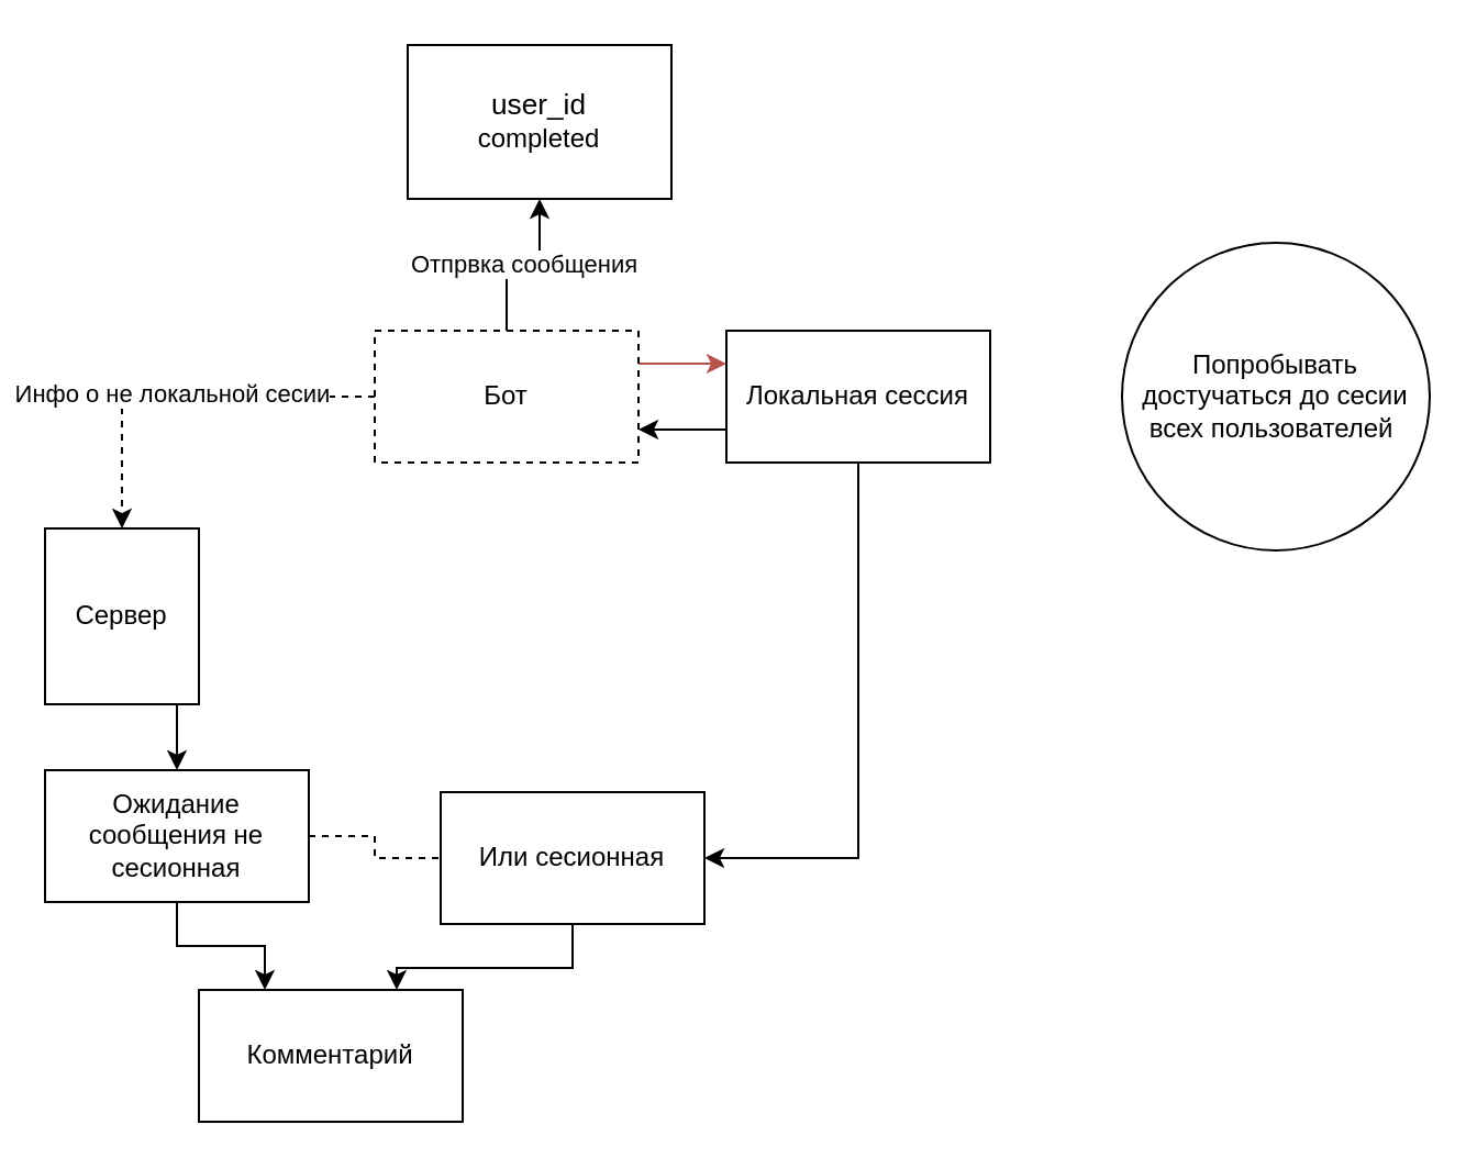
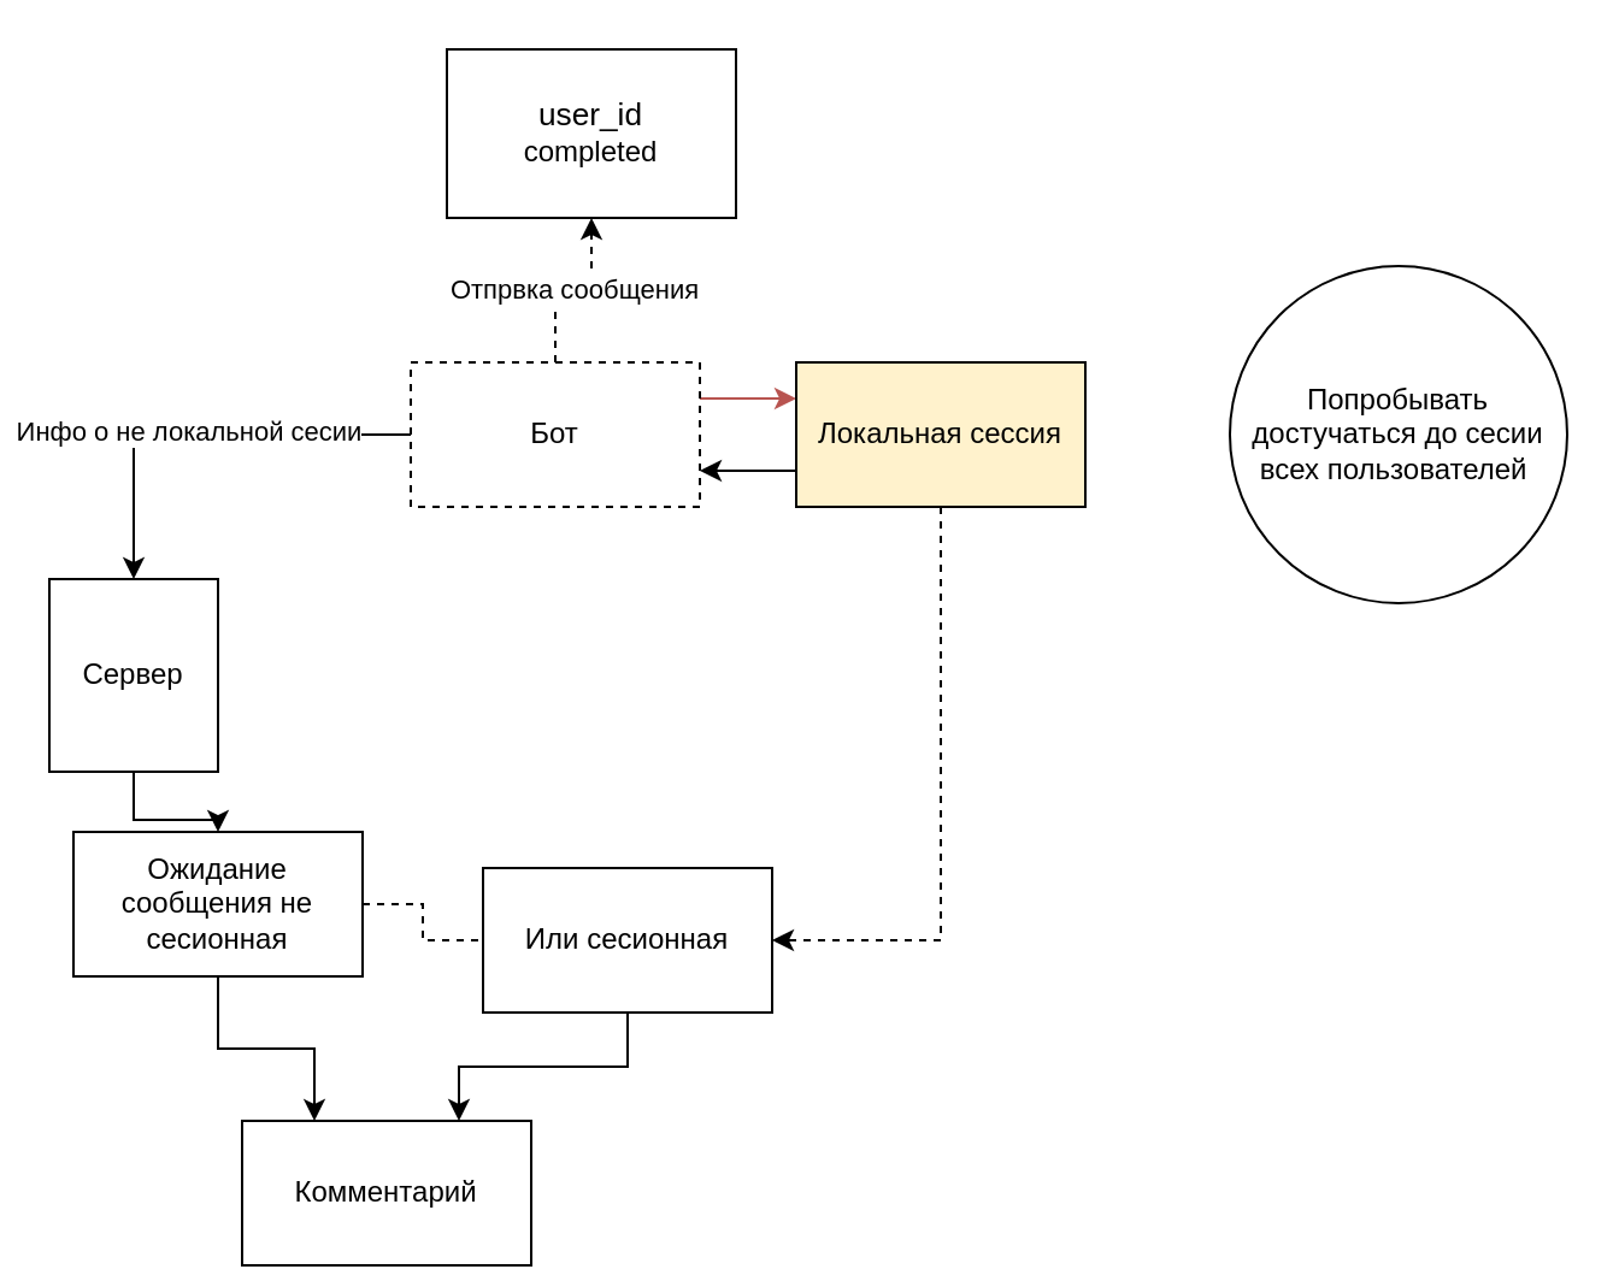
  <mxCell id="0" />
  <mxCell id="1" parent="0" />
- <mxCell id="2" value="Отпрвка сообщения" style="edgeStyle=orthogonalEdgeStyle;rounded=0;orthogonalLoop=1;jettySize=auto;html=1;exitX=0.5;exitY=0;exitDx=0;exitDy=0;entryX=0.5;entryY=1;entryDx=0;entryDy=0;" edge="1" parent="1" source="6" target="7"><mxGeometry relative="1" as="geometry" /></mxCell>
- <mxCell id="3" style="edgeStyle=orthogonalEdgeStyle;rounded=0;orthogonalLoop=1;jettySize=auto;html=1;exitX=0;exitY=0.5;exitDx=0;exitDy=0;dashed=1;" edge="1" parent="1" source="6" target="9"><mxGeometry relative="1" as="geometry" /></mxCell>
+ <mxCell id="2" value="Отпрвка сообщения" style="edgeStyle=orthogonalEdgeStyle;rounded=0;orthogonalLoop=1;jettySize=auto;html=1;exitX=0.5;exitY=0;exitDx=0;exitDy=0;entryX=0.5;entryY=1;entryDx=0;entryDy=0;dashed=1;" edge="1" parent="1" source="6" target="7"><mxGeometry relative="1" as="geometry" /></mxCell>
+ <mxCell id="3" style="edgeStyle=orthogonalEdgeStyle;rounded=0;orthogonalLoop=1;jettySize=auto;html=1;exitX=0;exitY=0.5;exitDx=0;exitDy=0;" edge="1" parent="1" source="6" target="9"><mxGeometry relative="1" as="geometry" /></mxCell>
  <mxCell id="4" value="Инфо о не локальной сесии" style="edgeLabel;html=1;align=center;verticalAlign=middle;resizable=0;points=[];" vertex="1" connectable="0" parent="3"><mxGeometry x="-0.158" y="-2" relative="1" as="geometry"><mxPoint x="-19" as="offset" /></mxGeometry></mxCell>
  <mxCell id="5" style="edgeStyle=orthogonalEdgeStyle;rounded=0;orthogonalLoop=1;jettySize=auto;html=1;exitX=1;exitY=0.25;exitDx=0;exitDy=0;entryX=0;entryY=0.25;entryDx=0;entryDy=0;fillColor=#f8cecc;strokeColor=#b85450;" edge="1" parent="1" source="6" target="15"><mxGeometry relative="1" as="geometry" /></mxCell>
  <mxCell id="6" value="Бот" style="rounded=0;whiteSpace=wrap;html=1;dashed=1;" vertex="1" parent="1"><mxGeometry x="170" y="150" width="120" height="60" as="geometry" /></mxCell>
  <mxCell id="7" value="&lt;span style=&quot;color: rgb(0, 0, 0); font-family: sans-serif; font-size: 13.12px; font-style: normal; font-variant-ligatures: normal; font-variant-caps: normal; letter-spacing: normal; orphans: 2; text-align: left; text-indent: 0px; text-transform: none; widows: 2; word-spacing: 0px; -webkit-text-stroke-width: 0px; background-color: rgb(255, 255, 255); text-decoration-thickness: initial; text-decoration-style: initial; text-decoration-color: initial; float: none; display: inline !important;&quot;&gt;user_id&lt;br&gt;&lt;/span&gt;completed" style="rounded=0;whiteSpace=wrap;html=1;" vertex="1" parent="1"><mxGeometry x="185" y="20" width="120" height="70" as="geometry" /></mxCell>
  <mxCell id="8" style="edgeStyle=orthogonalEdgeStyle;rounded=0;orthogonalLoop=1;jettySize=auto;html=1;exitX=0.5;exitY=1;exitDx=0;exitDy=0;entryX=0.5;entryY=0;entryDx=0;entryDy=0;" edge="1" parent="1" source="9" target="12"><mxGeometry relative="1" as="geometry" /></mxCell>
  <mxCell id="9" value="Сервер" style="rounded=0;whiteSpace=wrap;html=1;" vertex="1" parent="1"><mxGeometry x="20" y="240" width="70" height="80" as="geometry" /></mxCell>
  <mxCell id="10" style="edgeStyle=orthogonalEdgeStyle;rounded=0;orthogonalLoop=1;jettySize=auto;html=1;exitX=1;exitY=0.5;exitDx=0;exitDy=0;endArrow=none;endFill=0;startArrow=none;startFill=0;dashed=1;entryX=0;entryY=0.5;entryDx=0;entryDy=0;" edge="1" parent="1" source="12" target="17"><mxGeometry relative="1" as="geometry"><mxPoint x="180" y="369.857" as="targetPoint" /></mxGeometry></mxCell>
  <mxCell id="11" style="edgeStyle=orthogonalEdgeStyle;rounded=0;orthogonalLoop=1;jettySize=auto;html=1;exitX=0.5;exitY=1;exitDx=0;exitDy=0;entryX=0.25;entryY=0;entryDx=0;entryDy=0;" edge="1" parent="1" source="12" target="18"><mxGeometry relative="1" as="geometry"><mxPoint x="120" y="470" as="targetPoint" /></mxGeometry></mxCell>
- <mxCell id="12" value="Ожидание сообщения не сесионная" style="rounded=0;whiteSpace=wrap;html=1;" vertex="1" parent="1"><mxGeometry x="20" y="350.003" width="120" height="60" as="geometry" /></mxCell>
+ <mxCell id="12" value="Ожидание сообщения не сесионная" style="rounded=0;whiteSpace=wrap;html=1;" vertex="1" parent="1"><mxGeometry x="30" y="345.003" width="120" height="60" as="geometry" /></mxCell>
  <mxCell id="13" style="edgeStyle=orthogonalEdgeStyle;rounded=0;orthogonalLoop=1;jettySize=auto;html=1;exitX=0;exitY=0.75;exitDx=0;exitDy=0;entryX=1;entryY=0.75;entryDx=0;entryDy=0;" edge="1" parent="1" source="15" target="6"><mxGeometry relative="1" as="geometry" /></mxCell>
- <mxCell id="14" style="edgeStyle=orthogonalEdgeStyle;rounded=0;orthogonalLoop=1;jettySize=auto;html=1;exitX=0.5;exitY=1;exitDx=0;exitDy=0;entryX=1;entryY=0.5;entryDx=0;entryDy=0;" edge="1" parent="1" source="15" target="17"><mxGeometry relative="1" as="geometry" /></mxCell>
- <mxCell id="15" value="Локальная сессия" style="rounded=0;whiteSpace=wrap;html=1;" vertex="1" parent="1"><mxGeometry x="330" y="150" width="120" height="60" as="geometry" /></mxCell>
+ <mxCell id="14" style="edgeStyle=orthogonalEdgeStyle;rounded=0;orthogonalLoop=1;jettySize=auto;html=1;exitX=0.5;exitY=1;exitDx=0;exitDy=0;entryX=1;entryY=0.5;entryDx=0;entryDy=0;dashed=1;" edge="1" parent="1" source="15" target="17"><mxGeometry relative="1" as="geometry" /></mxCell>
+ <mxCell id="15" value="Локальная сессия" style="rounded=0;whiteSpace=wrap;html=1;fillColor=#fff2cc;" vertex="1" parent="1"><mxGeometry x="330" y="150" width="120" height="60" as="geometry" /></mxCell>
  <mxCell id="16" style="edgeStyle=orthogonalEdgeStyle;rounded=0;orthogonalLoop=1;jettySize=auto;html=1;exitX=0.5;exitY=1;exitDx=0;exitDy=0;entryX=0.75;entryY=0;entryDx=0;entryDy=0;" edge="1" parent="1" source="17" target="18"><mxGeometry relative="1" as="geometry" /></mxCell>
  <mxCell id="17" value="Или сесионная" style="rounded=0;whiteSpace=wrap;html=1;" vertex="1" parent="1"><mxGeometry x="200" y="360.003" width="120" height="60" as="geometry" /></mxCell>
- <mxCell id="18" value="Комментарий" style="rounded=0;whiteSpace=wrap;html=1;" vertex="1" parent="1"><mxGeometry x="90" y="450" width="120" height="60" as="geometry" /></mxCell>
+ <mxCell id="18" value="Комментарий" style="rounded=0;whiteSpace=wrap;html=1;" vertex="1" parent="1"><mxGeometry x="100" y="465" width="120" height="60" as="geometry" /></mxCell>
  <mxCell id="19" value="Попробывать достучаться до сесии всех пользователей&amp;nbsp;" style="ellipse;whiteSpace=wrap;html=1;aspect=fixed;" vertex="1" parent="1"><mxGeometry x="510" y="110" width="140" height="140" as="geometry" /></mxCell>
